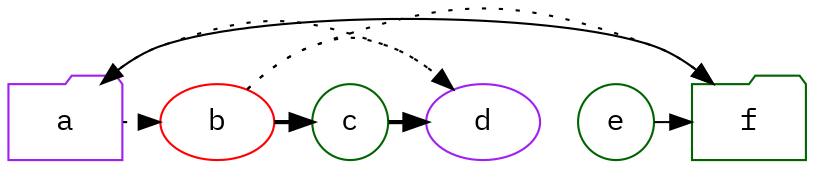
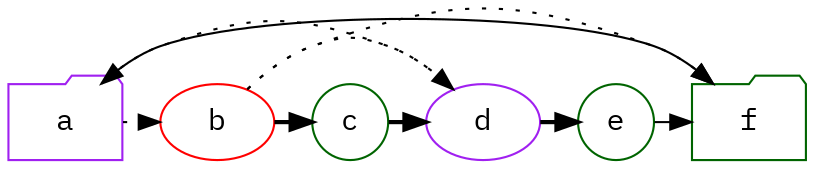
  digraph {
    fontname="IBM Plex Mono"
    node [color=darkgreen fontname="IBM Plex Mono" shape=folder]
    edge [fontname="IBM Plex Mono" style=dotted]
    a [color=purple]
    b [color=red shape=ellipse]
    c [shape=circle]
    d [color=purple shape=ellipse]
    e [shape=circle]
    f
    subgraph sub_1 {
      rank=same
      a
      b
      c
      d
      e
      f
    }
    a -> b
    a -> f [style=solid]
    b -> c [style=bold]
    b -> d
    b -> f
    c -> d [style=bold]
    d -> a
+   d -> e [style=bold]
    e -> f [style=solid]
  }
